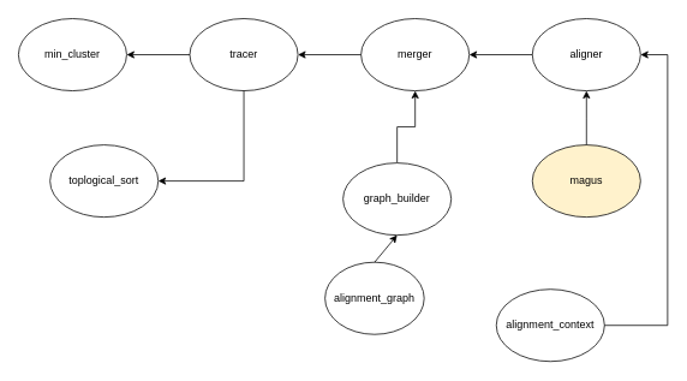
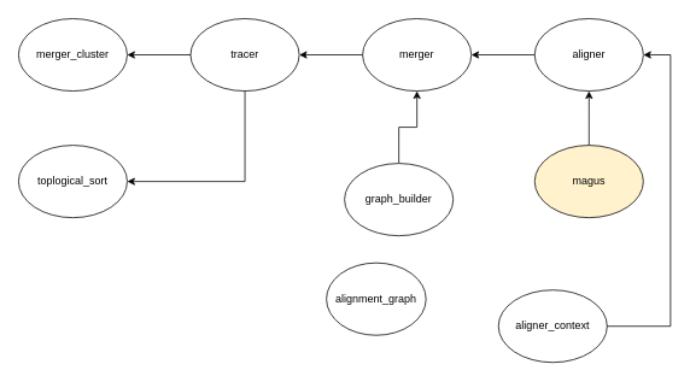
  <mxCell id="0" />
  <mxCell id="1" parent="0" />
- <mxCell id="2" value="min_cluster" style="ellipse;whiteSpace=wrap;html=1;" parent="1" vertex="1"><mxGeometry x="20" y="20" width="120" height="80" as="geometry" /></mxCell>
+ <mxCell id="2" value="merger_cluster" style="ellipse;whiteSpace=wrap;html=1;" parent="1" vertex="1"><mxGeometry x="20" y="20" width="120" height="80" as="geometry" /></mxCell>
  <mxCell id="3" value="tracer" style="ellipse;whiteSpace=wrap;html=1;" parent="1" vertex="1"><mxGeometry x="210" y="20" width="120" height="80" as="geometry" /></mxCell>
  <mxCell id="4" value="merger" style="ellipse;whiteSpace=wrap;html=1;" parent="1" vertex="1"><mxGeometry x="400" y="20" width="120" height="80" as="geometry" /></mxCell>
  <mxCell id="5" value="aligner" style="ellipse;whiteSpace=wrap;html=1;" parent="1" vertex="1"><mxGeometry x="590" y="20" width="120" height="80" as="geometry" /></mxCell>
  <mxCell id="6" value="magus" style="ellipse;whiteSpace=wrap;html=1;fillColor=#fff2cc;" parent="1" vertex="1"><mxGeometry x="590" y="160" width="120" height="80" as="geometry" /></mxCell>
  <mxCell id="7" value="" style="endArrow=classic;html=1;rounded=0;entryX=1;entryY=0.5;entryDx=0;entryDy=0;" parent="1" target="2" edge="1"><mxGeometry width="50" height="50" relative="1" as="geometry"><mxPoint x="210" y="60" as="sourcePoint" /><mxPoint x="260" y="10" as="targetPoint" /></mxGeometry></mxCell>
  <mxCell id="8" value="" style="endArrow=classic;html=1;rounded=0;entryX=1;entryY=0.5;entryDx=0;entryDy=0;" parent="1" target="3" edge="1"><mxGeometry width="50" height="50" relative="1" as="geometry"><mxPoint x="400" y="60" as="sourcePoint" /><mxPoint x="450" y="10" as="targetPoint" /></mxGeometry></mxCell>
  <mxCell id="9" value="" style="endArrow=classic;html=1;rounded=0;entryX=1;entryY=0.5;entryDx=0;entryDy=0;exitX=0;exitY=0.5;exitDx=0;exitDy=0;" parent="1" source="5" target="4" edge="1"><mxGeometry width="50" height="50" relative="1" as="geometry"><mxPoint x="580" y="60" as="sourcePoint" /><mxPoint x="630" y="10" as="targetPoint" /></mxGeometry></mxCell>
  <mxCell id="10" value="" style="endArrow=classic;html=1;rounded=0;entryX=0.5;entryY=1;entryDx=0;entryDy=0;" parent="1" target="5" edge="1"><mxGeometry width="50" height="50" relative="1" as="geometry"><mxPoint x="650" y="160" as="sourcePoint" /><mxPoint x="390" y="210" as="targetPoint" /><Array as="points"><mxPoint x="650" y="130" /></Array></mxGeometry></mxCell>
  <mxCell id="11" value="" style="endArrow=classic;html=1;rounded=0;exitX=0.5;exitY=1;exitDx=0;exitDy=0;" parent="1" source="3" target="12" edge="1"><mxGeometry width="50" height="50" relative="1" as="geometry"><mxPoint x="340" y="260" as="sourcePoint" /><mxPoint x="140" y="180" as="targetPoint" /><Array as="points"><mxPoint x="270" y="200" /></Array></mxGeometry></mxCell>
- <mxCell id="12" value="toplogical_sort" style="ellipse;whiteSpace=wrap;html=1;" parent="1" vertex="1"><mxGeometry x="55" y="160" width="120" height="80" as="geometry" /></mxCell>
+ <mxCell id="12" value="toplogical_sort" style="ellipse;whiteSpace=wrap;html=1;" parent="1" vertex="1"><mxGeometry x="20" y="160" width="120" height="80" as="geometry" /></mxCell>
  <mxCell id="13" style="edgeStyle=orthogonalEdgeStyle;rounded=0;orthogonalLoop=1;jettySize=auto;html=1;exitX=0.5;exitY=0;exitDx=0;exitDy=0;" edge="1" parent="1" source="14" target="4"><mxGeometry relative="1" as="geometry" /></mxCell>
  <mxCell id="14" value="graph_builder" style="ellipse;whiteSpace=wrap;html=1;" vertex="1" parent="1"><mxGeometry x="380" y="180" width="120" height="80" as="geometry" /></mxCell>
  <mxCell id="15" value="alignment_graph" style="ellipse;whiteSpace=wrap;html=1;" vertex="1" parent="1"><mxGeometry x="360" y="290" width="110" height="80" as="geometry" /></mxCell>
- <mxCell id="16" value="" style="endArrow=classic;html=1;rounded=0;exitX=0.5;exitY=0;exitDx=0;exitDy=0;entryX=0.5;entryY=1;entryDx=0;entryDy=0;" edge="1" parent="1" source="15" target="14"><mxGeometry width="50" height="50" relative="1" as="geometry"><mxPoint x="340" y="340" as="sourcePoint" /><mxPoint x="390" y="290" as="targetPoint" /></mxGeometry></mxCell>
- <mxCell id="17" value="alignment_context" style="ellipse;whiteSpace=wrap;html=1;" vertex="1" parent="1"><mxGeometry x="550" y="320" width="120" height="80" as="geometry" /></mxCell>
+ <mxCell id="17" value="aligner_context" style="ellipse;whiteSpace=wrap;html=1;" vertex="1" parent="1"><mxGeometry x="550" y="320" width="120" height="80" as="geometry" /></mxCell>
  <mxCell id="18" value="" style="endArrow=classic;html=1;rounded=0;exitX=1;exitY=0.5;exitDx=0;exitDy=0;entryX=1;entryY=0.5;entryDx=0;entryDy=0;" edge="1" parent="1" source="17" target="5"><mxGeometry width="50" height="50" relative="1" as="geometry"><mxPoint x="340" y="340" as="sourcePoint" /><mxPoint x="740" y="50" as="targetPoint" /><Array as="points"><mxPoint x="740" y="360" /><mxPoint x="740" y="60" /></Array></mxGeometry></mxCell>
